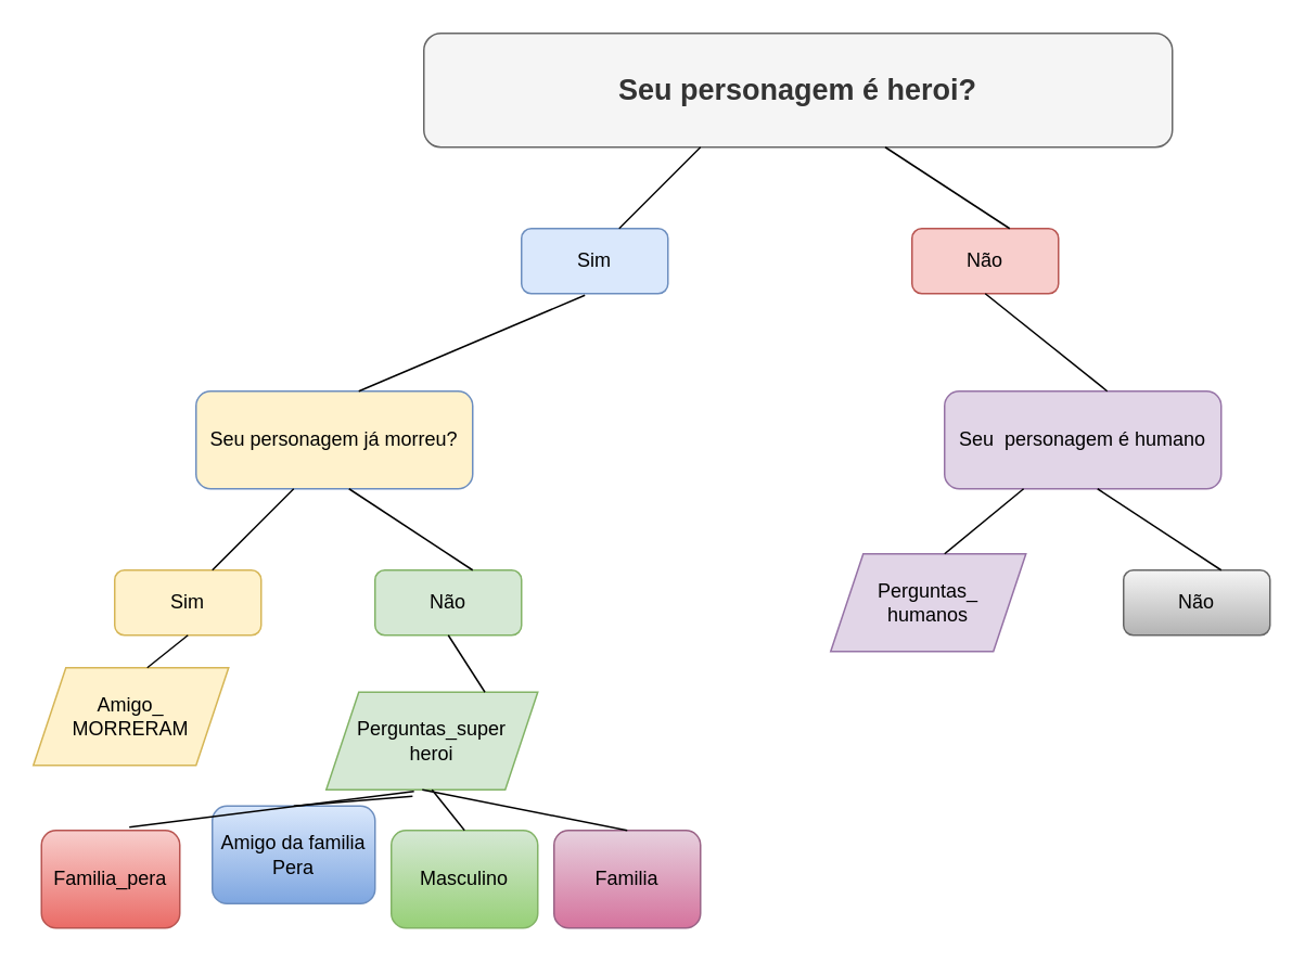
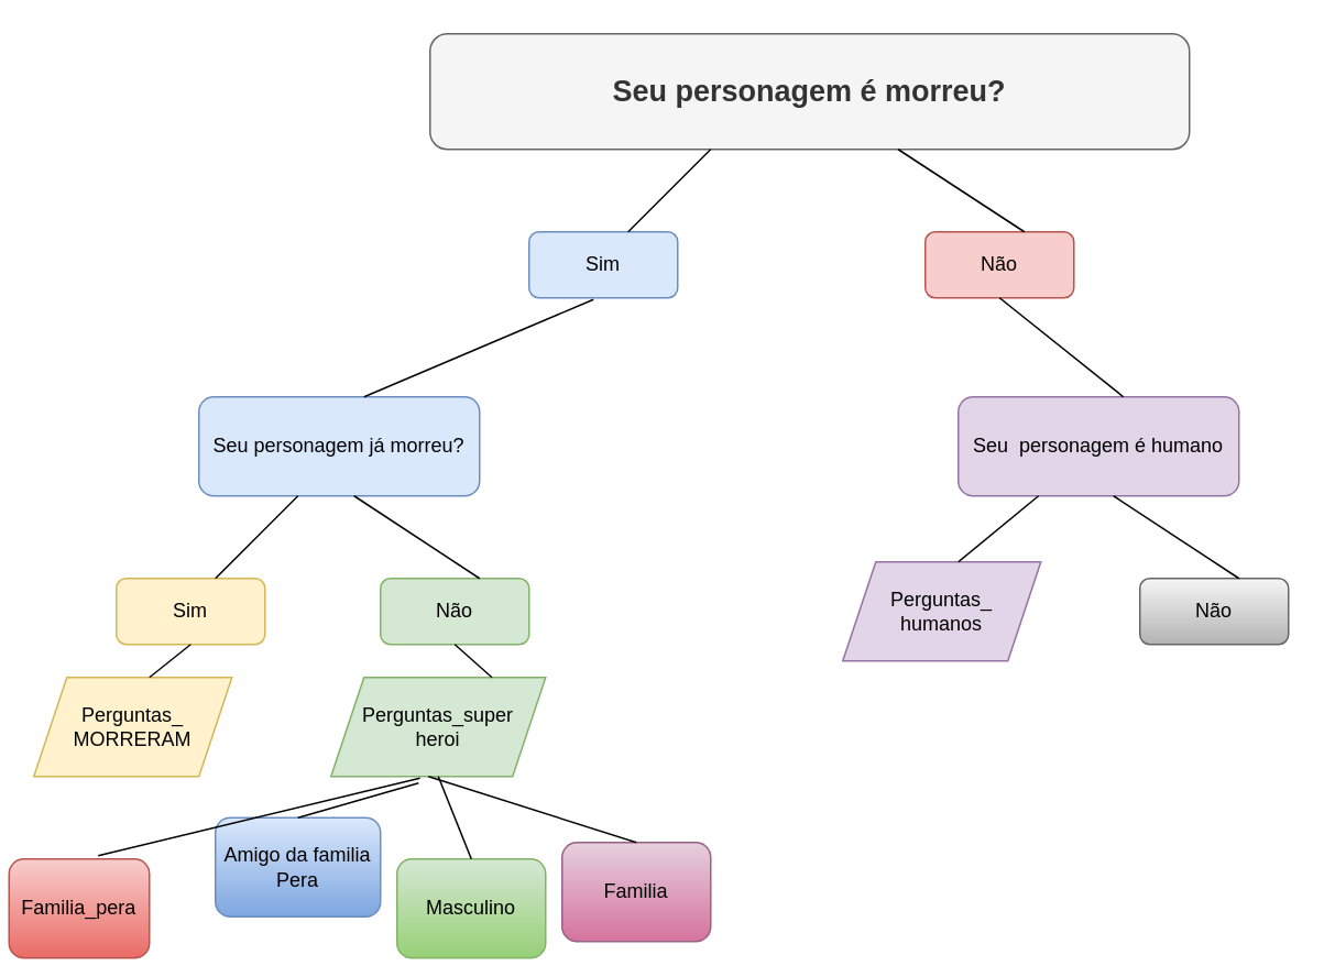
  <mxCell id="0" />
  <mxCell id="1" parent="0" />
- <mxCell id="2" value="&lt;b&gt;&lt;font style=&quot;font-size: 18px;&quot;&gt;Seu personagem é heroi?&lt;/font&gt;&lt;/b&gt;" style="rounded=1;whiteSpace=wrap;html=1;fillColor=#f5f5f5;strokeColor=#666666;fontColor=#333333;" vertex="1" parent="1"><mxGeometry x="260" y="20" width="460" height="70" as="geometry" /></mxCell>
+ <mxCell id="2" value="&lt;b&gt;&lt;font style=&quot;font-size: 18px;&quot;&gt;Seu personagem é morreu?&lt;/font&gt;&lt;/b&gt;" style="rounded=1;whiteSpace=wrap;html=1;fillColor=#f5f5f5;strokeColor=#666666;fontColor=#333333;" vertex="1" parent="1"><mxGeometry x="260" y="20" width="460" height="70" as="geometry" /></mxCell>
  <mxCell id="3" value="Sim" style="rounded=1;whiteSpace=wrap;html=1;fillColor=#dae8fc;strokeColor=#6c8ebf;" vertex="1" parent="1"><mxGeometry x="320" y="140" width="90" height="40" as="geometry" /></mxCell>
  <mxCell id="4" value="" style="endArrow=none;html=1;rounded=0;" edge="1" parent="1"><mxGeometry width="50" height="50" relative="1" as="geometry"><mxPoint x="380" y="140" as="sourcePoint" /><mxPoint x="430" y="90" as="targetPoint" /></mxGeometry></mxCell>
  <mxCell id="5" value="Não" style="rounded=1;whiteSpace=wrap;html=1;fillColor=#f8cecc;strokeColor=#b85450;" vertex="1" parent="1"><mxGeometry x="560" y="140" width="90" height="40" as="geometry" /></mxCell>
  <mxCell id="6" value="" style="endArrow=none;html=1;rounded=0;" edge="1" parent="1" target="2"><mxGeometry width="50" height="50" relative="1" as="geometry"><mxPoint x="620" y="140" as="sourcePoint" /><mxPoint x="670" y="90" as="targetPoint" /></mxGeometry></mxCell>
- <mxCell id="7" value="Seu personagem já morreu?" style="rounded=1;whiteSpace=wrap;html=1;fillColor=#fff2cc;strokeColor=#6c8ebf;" vertex="1" parent="1"><mxGeometry x="120" y="240" width="170" height="60" as="geometry" /></mxCell>
+ <mxCell id="7" value="Seu personagem já morreu?" style="rounded=1;whiteSpace=wrap;html=1;fillColor=#dae8fc;strokeColor=#6c8ebf;" vertex="1" parent="1"><mxGeometry x="120" y="240" width="170" height="60" as="geometry" /></mxCell>
  <mxCell id="8" value="Sim" style="rounded=1;whiteSpace=wrap;html=1;fillColor=#fff2cc;strokeColor=#d6b656;" vertex="1" parent="1"><mxGeometry x="70" y="350" width="90" height="40" as="geometry" /></mxCell>
  <mxCell id="9" value="" style="endArrow=none;html=1;rounded=0;" edge="1" parent="1"><mxGeometry width="50" height="50" relative="1" as="geometry"><mxPoint x="130" y="350" as="sourcePoint" /><mxPoint x="180" y="300" as="targetPoint" /></mxGeometry></mxCell>
  <mxCell id="10" value="Não" style="rounded=1;whiteSpace=wrap;html=1;fillColor=#d5e8d4;strokeColor=#82b366;" vertex="1" parent="1"><mxGeometry x="230" y="350" width="90" height="40" as="geometry" /></mxCell>
  <mxCell id="11" value="" style="endArrow=none;html=1;rounded=0;" edge="1" parent="1"><mxGeometry width="50" height="50" relative="1" as="geometry"><mxPoint x="290" y="350" as="sourcePoint" /><mxPoint x="214" y="300" as="targetPoint" /></mxGeometry></mxCell>
  <mxCell id="12" value="" style="endArrow=none;html=1;rounded=0;entryX=0.433;entryY=1.025;entryDx=0;entryDy=0;entryPerimeter=0;" edge="1" parent="1" target="3"><mxGeometry width="50" height="50" relative="1" as="geometry"><mxPoint x="220" y="240" as="sourcePoint" /><mxPoint x="300" y="190" as="targetPoint" /></mxGeometry></mxCell>
  <mxCell id="13" value="Seu&amp;nbsp; personagem é humano" style="rounded=1;whiteSpace=wrap;html=1;fillColor=#e1d5e7;strokeColor=#9673a6;" vertex="1" parent="1"><mxGeometry x="580" y="240" width="170" height="60" as="geometry" /></mxCell>
  <mxCell id="14" value="Não" style="rounded=1;whiteSpace=wrap;html=1;fillColor=#f5f5f5;strokeColor=#666666;gradientColor=#b3b3b3;" vertex="1" parent="1"><mxGeometry x="690" y="350" width="90" height="40" as="geometry" /></mxCell>
  <mxCell id="15" value="" style="endArrow=none;html=1;rounded=0;" edge="1" parent="1"><mxGeometry width="50" height="50" relative="1" as="geometry"><mxPoint x="750" y="350" as="sourcePoint" /><mxPoint x="674" y="300" as="targetPoint" /></mxGeometry></mxCell>
  <mxCell id="16" value="" style="endArrow=none;html=1;rounded=0;entryX=0.5;entryY=1;entryDx=0;entryDy=0;" edge="1" parent="1" target="5"><mxGeometry width="50" height="50" relative="1" as="geometry"><mxPoint x="680" y="240" as="sourcePoint" /><mxPoint x="819" y="181" as="targetPoint" /></mxGeometry></mxCell>
- <mxCell id="17" value="Amigo_&lt;br&gt;MORRERAM" style="shape=parallelogram;perimeter=parallelogramPerimeter;whiteSpace=wrap;html=1;fixedSize=1;fillColor=#fff2cc;strokeColor=#d6b656;" vertex="1" parent="1"><mxGeometry x="20" y="410" width="120" height="60" as="geometry" /></mxCell>
- <mxCell id="18" value="Perguntas_super&lt;br&gt;heroi" style="shape=parallelogram;perimeter=parallelogramPerimeter;whiteSpace=wrap;html=1;fixedSize=1;fillColor=#d5e8d4;strokeColor=#82b366;" vertex="1" parent="1"><mxGeometry x="200" y="425" width="130" height="60" as="geometry" /></mxCell>
+ <mxCell id="17" value="Perguntas_&lt;br&gt;MORRERAM" style="shape=parallelogram;perimeter=parallelogramPerimeter;whiteSpace=wrap;html=1;fixedSize=1;fillColor=#fff2cc;strokeColor=#d6b656;" vertex="1" parent="1"><mxGeometry x="20" y="410" width="120" height="60" as="geometry" /></mxCell>
+ <mxCell id="18" value="Perguntas_super&lt;br&gt;heroi" style="shape=parallelogram;perimeter=parallelogramPerimeter;whiteSpace=wrap;html=1;fixedSize=1;fillColor=#d5e8d4;strokeColor=#82b366;" vertex="1" parent="1"><mxGeometry x="200" y="410" width="130" height="60" as="geometry" /></mxCell>
  <mxCell id="19" value="" style="endArrow=none;html=1;rounded=0;entryX=0.5;entryY=1;entryDx=0;entryDy=0;" edge="1" parent="1" target="8"><mxGeometry width="50" height="50" relative="1" as="geometry"><mxPoint x="90" y="410" as="sourcePoint" /><mxPoint x="140" y="360" as="targetPoint" /></mxGeometry></mxCell>
  <mxCell id="20" value="" style="endArrow=none;html=1;rounded=0;entryX=0.5;entryY=1;entryDx=0;entryDy=0;exitX=0.75;exitY=0;exitDx=0;exitDy=0;" edge="1" parent="1" source="18" target="10"><mxGeometry width="50" height="50" relative="1" as="geometry"><mxPoint x="100" y="420" as="sourcePoint" /><mxPoint x="125" y="400" as="targetPoint" /></mxGeometry></mxCell>
  <mxCell id="21" value="Perguntas_&lt;br&gt;humanos" style="shape=parallelogram;perimeter=parallelogramPerimeter;whiteSpace=wrap;html=1;fixedSize=1;fillColor=#e1d5e7;strokeColor=#9673a6;" vertex="1" parent="1"><mxGeometry x="510" y="340" width="120" height="60" as="geometry" /></mxCell>
  <mxCell id="22" value="" style="endArrow=none;html=1;rounded=0;" edge="1" parent="1" target="13"><mxGeometry width="50" height="50" relative="1" as="geometry"><mxPoint x="580" y="340" as="sourcePoint" /><mxPoint x="605" y="320" as="targetPoint" /></mxGeometry></mxCell>
- <mxCell id="23" value="Familia_pera" style="rounded=1;whiteSpace=wrap;html=1;fillColor=#f8cecc;strokeColor=#b85450;gradientColor=#ea6b66;" vertex="1" parent="1"><mxGeometry x="25" y="510" width="85" height="60" as="geometry" /></mxCell>
- <mxCell id="24" value="Masculino" style="rounded=1;whiteSpace=wrap;html=1;fillColor=#d5e8d4;gradientColor=#97d077;strokeColor=#82b366;" vertex="1" parent="1"><mxGeometry x="240" y="510" width="90" height="60" as="geometry" /></mxCell>
+ <mxCell id="23" value="Familia_pera" style="rounded=1;whiteSpace=wrap;html=1;fillColor=#f8cecc;strokeColor=#b85450;gradientColor=#ea6b66;" vertex="1" parent="1"><mxGeometry x="5" y="520" width="85" height="60" as="geometry" /></mxCell>
+ <mxCell id="24" value="Masculino" style="rounded=1;whiteSpace=wrap;html=1;fillColor=#d5e8d4;gradientColor=#97d077;strokeColor=#82b366;" vertex="1" parent="1"><mxGeometry x="240" y="520" width="90" height="60" as="geometry" /></mxCell>
  <mxCell id="25" value="Amigo da familia&lt;br&gt;Pera" style="rounded=1;whiteSpace=wrap;html=1;fillColor=#dae8fc;gradientColor=#7ea6e0;strokeColor=#6c8ebf;" vertex="1" parent="1"><mxGeometry x="130" y="495" width="100" height="60" as="geometry" /></mxCell>
  <mxCell id="26" value="Familia" style="rounded=1;whiteSpace=wrap;html=1;fillColor=#e6d0de;gradientColor=#d5739d;strokeColor=#996185;" vertex="1" parent="1"><mxGeometry x="340" y="510" width="90" height="60" as="geometry" /></mxCell>
  <mxCell id="27" value="" style="endArrow=none;html=1;rounded=0;exitX=0.635;exitY=-0.033;exitDx=0;exitDy=0;exitPerimeter=0;entryX=0.415;entryY=1.017;entryDx=0;entryDy=0;entryPerimeter=0;" edge="1" parent="1" source="23" target="18"><mxGeometry width="50" height="50" relative="1" as="geometry"><mxPoint x="260" y="510" as="sourcePoint" /><mxPoint x="250" y="470" as="targetPoint" /></mxGeometry></mxCell>
  <mxCell id="28" value="" style="endArrow=none;html=1;rounded=0;exitX=0.5;exitY=0;exitDx=0;exitDy=0;entryX=0.408;entryY=1.067;entryDx=0;entryDy=0;entryPerimeter=0;" edge="1" parent="1" source="25" target="18"><mxGeometry width="50" height="50" relative="1" as="geometry"><mxPoint x="89" y="518" as="sourcePoint" /><mxPoint x="264" y="481" as="targetPoint" /></mxGeometry></mxCell>
  <mxCell id="29" value="" style="endArrow=none;html=1;rounded=0;exitX=0.5;exitY=0;exitDx=0;exitDy=0;entryX=0.5;entryY=1;entryDx=0;entryDy=0;" edge="1" parent="1" source="24" target="18"><mxGeometry width="50" height="50" relative="1" as="geometry"><mxPoint x="99" y="528" as="sourcePoint" /><mxPoint x="274" y="491" as="targetPoint" /></mxGeometry></mxCell>
  <mxCell id="30" value="" style="endArrow=none;html=1;rounded=0;exitX=0.5;exitY=0;exitDx=0;exitDy=0;entryX=0.454;entryY=1;entryDx=0;entryDy=0;entryPerimeter=0;" edge="1" parent="1" source="26" target="18"><mxGeometry width="50" height="50" relative="1" as="geometry"><mxPoint x="109" y="538" as="sourcePoint" /><mxPoint x="284" y="501" as="targetPoint" /></mxGeometry></mxCell>
